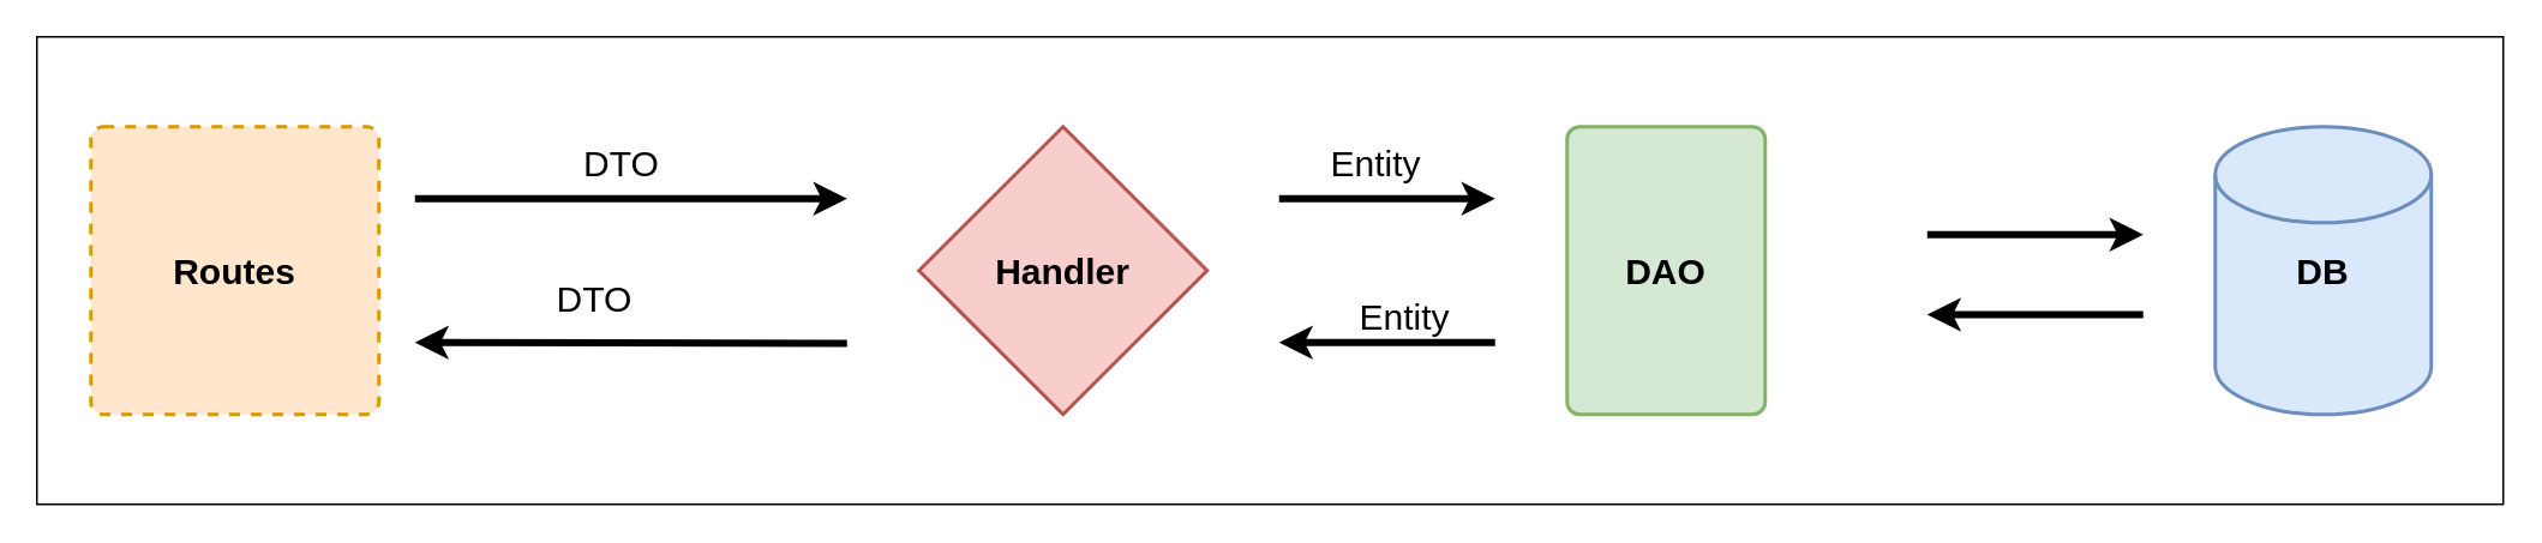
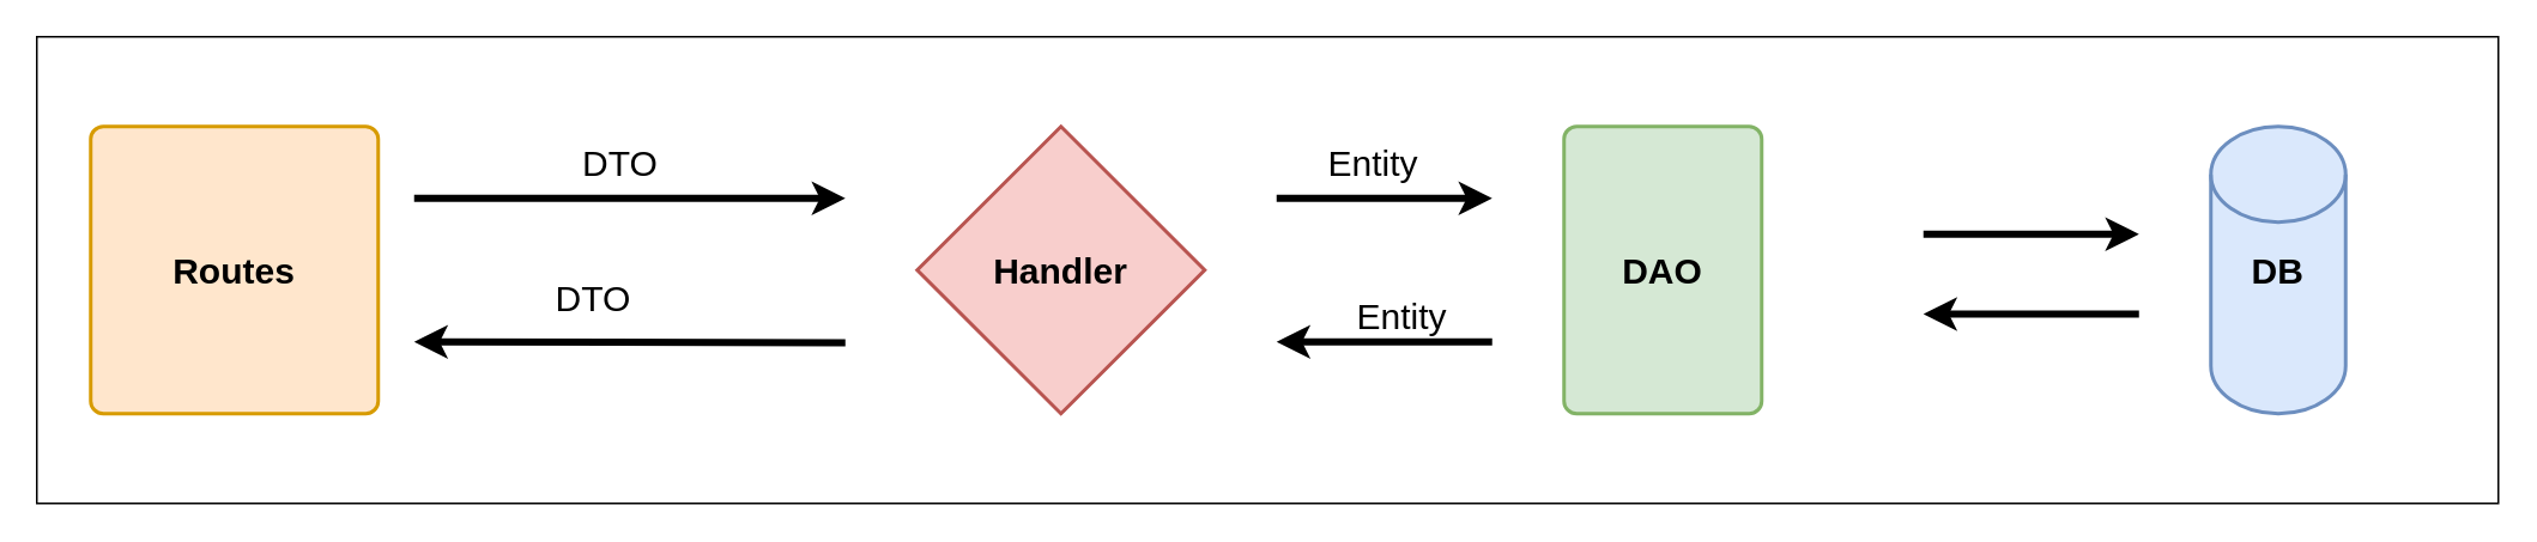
  <mxCell id="0" />
  <mxCell id="1" parent="0" />
  <mxCell id="2" value="" style="rounded=0;whiteSpace=wrap;html=1;" vertex="1" parent="1"><mxGeometry x="20" y="20" width="1370" height="260" as="geometry" /></mxCell>
- <mxCell id="3" value="&lt;font size=&quot;1&quot; style=&quot;&quot;&gt;&lt;b style=&quot;font-size: 20px;&quot;&gt;Routes&lt;/b&gt;&lt;/font&gt;" style="rounded=1;whiteSpace=wrap;html=1;absoluteArcSize=1;arcSize=14;strokeWidth=2;fillColor=#ffe6cc;strokeColor=#d79b00;dashed=1;" vertex="1" parent="1"><mxGeometry x="50" y="70" width="160" height="160" as="geometry" /></mxCell>
+ <mxCell id="3" value="&lt;font size=&quot;1&quot; style=&quot;&quot;&gt;&lt;b style=&quot;font-size: 20px;&quot;&gt;Routes&lt;/b&gt;&lt;/font&gt;" style="rounded=1;whiteSpace=wrap;html=1;absoluteArcSize=1;arcSize=14;strokeWidth=2;fillColor=#ffe6cc;strokeColor=#d79b00;" vertex="1" parent="1"><mxGeometry x="50" y="70" width="160" height="160" as="geometry" /></mxCell>
  <mxCell id="4" value="&lt;font size=&quot;1&quot; style=&quot;&quot;&gt;&lt;b style=&quot;font-size: 20px;&quot;&gt;Handler&lt;/b&gt;&lt;/font&gt;" style="rhombus;whiteSpace=wrap;html=1;absoluteArcSize=1;arcSize=14;strokeWidth=2;fillColor=#f8cecc;strokeColor=#b85450;" vertex="1" parent="1"><mxGeometry x="510" y="70" width="160" height="160" as="geometry" /></mxCell>
  <mxCell id="5" value="&lt;font size=&quot;1&quot; style=&quot;&quot;&gt;&lt;b style=&quot;font-size: 20px;&quot;&gt;DAO&lt;/b&gt;&lt;/font&gt;" style="rounded=1;whiteSpace=wrap;html=1;absoluteArcSize=1;arcSize=14;strokeWidth=2;fillColor=#d5e8d4;strokeColor=#82b366;" vertex="1" parent="1"><mxGeometry x="870" y="70" width="110" height="160" as="geometry" /></mxCell>
- <mxCell id="6" value="&lt;font size=&quot;1&quot; style=&quot;&quot;&gt;&lt;b style=&quot;font-size: 20px;&quot;&gt;DB&lt;/b&gt;&lt;/font&gt;" style="strokeWidth=2;html=1;shape=mxgraph.flowchart.database;whiteSpace=wrap;fillColor=#dae8fc;strokeColor=#6c8ebf;" vertex="1" parent="1"><mxGeometry x="1230" y="70" width="120" height="160" as="geometry" /></mxCell>
+ <mxCell id="6" value="&lt;font size=&quot;1&quot; style=&quot;&quot;&gt;&lt;b style=&quot;font-size: 20px;&quot;&gt;DB&lt;/b&gt;&lt;/font&gt;" style="strokeWidth=2;html=1;shape=mxgraph.flowchart.database;whiteSpace=wrap;fillColor=#dae8fc;strokeColor=#6c8ebf;" vertex="1" parent="1"><mxGeometry x="1230" y="70" width="75" height="160" as="geometry" /></mxCell>
  <mxCell id="7" value="" style="endArrow=classic;html=1;rounded=0;strokeWidth=4;" edge="1" parent="1"><mxGeometry width="50" height="50" relative="1" as="geometry"><mxPoint x="1070" y="130" as="sourcePoint" /><mxPoint x="1190" y="130" as="targetPoint" /></mxGeometry></mxCell>
  <mxCell id="8" value="" style="endArrow=classic;html=1;rounded=0;strokeWidth=4;" edge="1" parent="1"><mxGeometry width="50" height="50" relative="1" as="geometry"><mxPoint x="1190" y="174.5" as="sourcePoint" /><mxPoint x="1070" y="174.5" as="targetPoint" /></mxGeometry></mxCell>
  <mxCell id="9" value="" style="endArrow=classic;html=1;rounded=0;strokeWidth=4;" edge="1" parent="1"><mxGeometry width="50" height="50" relative="1" as="geometry"><mxPoint x="830" y="190" as="sourcePoint" /><mxPoint x="710" y="190" as="targetPoint" /></mxGeometry></mxCell>
  <mxCell id="10" value="" style="endArrow=classic;html=1;rounded=0;strokeWidth=4;" edge="1" parent="1"><mxGeometry width="50" height="50" relative="1" as="geometry"><mxPoint x="710" y="110" as="sourcePoint" /><mxPoint x="830" y="110" as="targetPoint" /></mxGeometry></mxCell>
  <mxCell id="11" value="" style="endArrow=classic;html=1;rounded=0;strokeWidth=4;" edge="1" parent="1"><mxGeometry width="50" height="50" relative="1" as="geometry"><mxPoint x="470" y="190.5" as="sourcePoint" /><mxPoint x="230" y="190" as="targetPoint" /></mxGeometry></mxCell>
  <mxCell id="12" value="" style="endArrow=classic;html=1;rounded=0;strokeWidth=4;" edge="1" parent="1"><mxGeometry width="50" height="50" relative="1" as="geometry"><mxPoint x="230" y="110" as="sourcePoint" /><mxPoint x="470" y="110" as="targetPoint" /></mxGeometry></mxCell>
  <mxCell id="13" value="&lt;font style=&quot;font-size: 20px;&quot;&gt;DTO&lt;/font&gt;" style="text;html=1;strokeColor=none;fillColor=none;align=center;verticalAlign=middle;whiteSpace=wrap;rounded=0;" vertex="1" parent="1"><mxGeometry x="220" y="80" width="250" height="20" as="geometry" /></mxCell>
  <mxCell id="14" value="&lt;font style=&quot;font-size: 20px;&quot;&gt;DTO&lt;/font&gt;" style="text;html=1;strokeColor=none;fillColor=none;align=center;verticalAlign=middle;whiteSpace=wrap;rounded=0;" vertex="1" parent="1"><mxGeometry x="290" y="150" width="80" height="30" as="geometry" /></mxCell>
  <mxCell id="15" value="&lt;font style=&quot;font-size: 20px;&quot;&gt;Entity&lt;/font&gt;" style="text;html=1;strokeColor=none;fillColor=none;align=center;verticalAlign=middle;whiteSpace=wrap;rounded=0;" vertex="1" parent="1"><mxGeometry x="740" y="160" width="80" height="30" as="geometry" /></mxCell>
  <mxCell id="16" value="&lt;font style=&quot;font-size: 20px;&quot;&gt;Entity&lt;/font&gt;" style="text;html=1;strokeColor=none;fillColor=none;align=center;verticalAlign=middle;whiteSpace=wrap;rounded=0;" vertex="1" parent="1"><mxGeometry x="724" y="75" width="80" height="30" as="geometry" /></mxCell>
